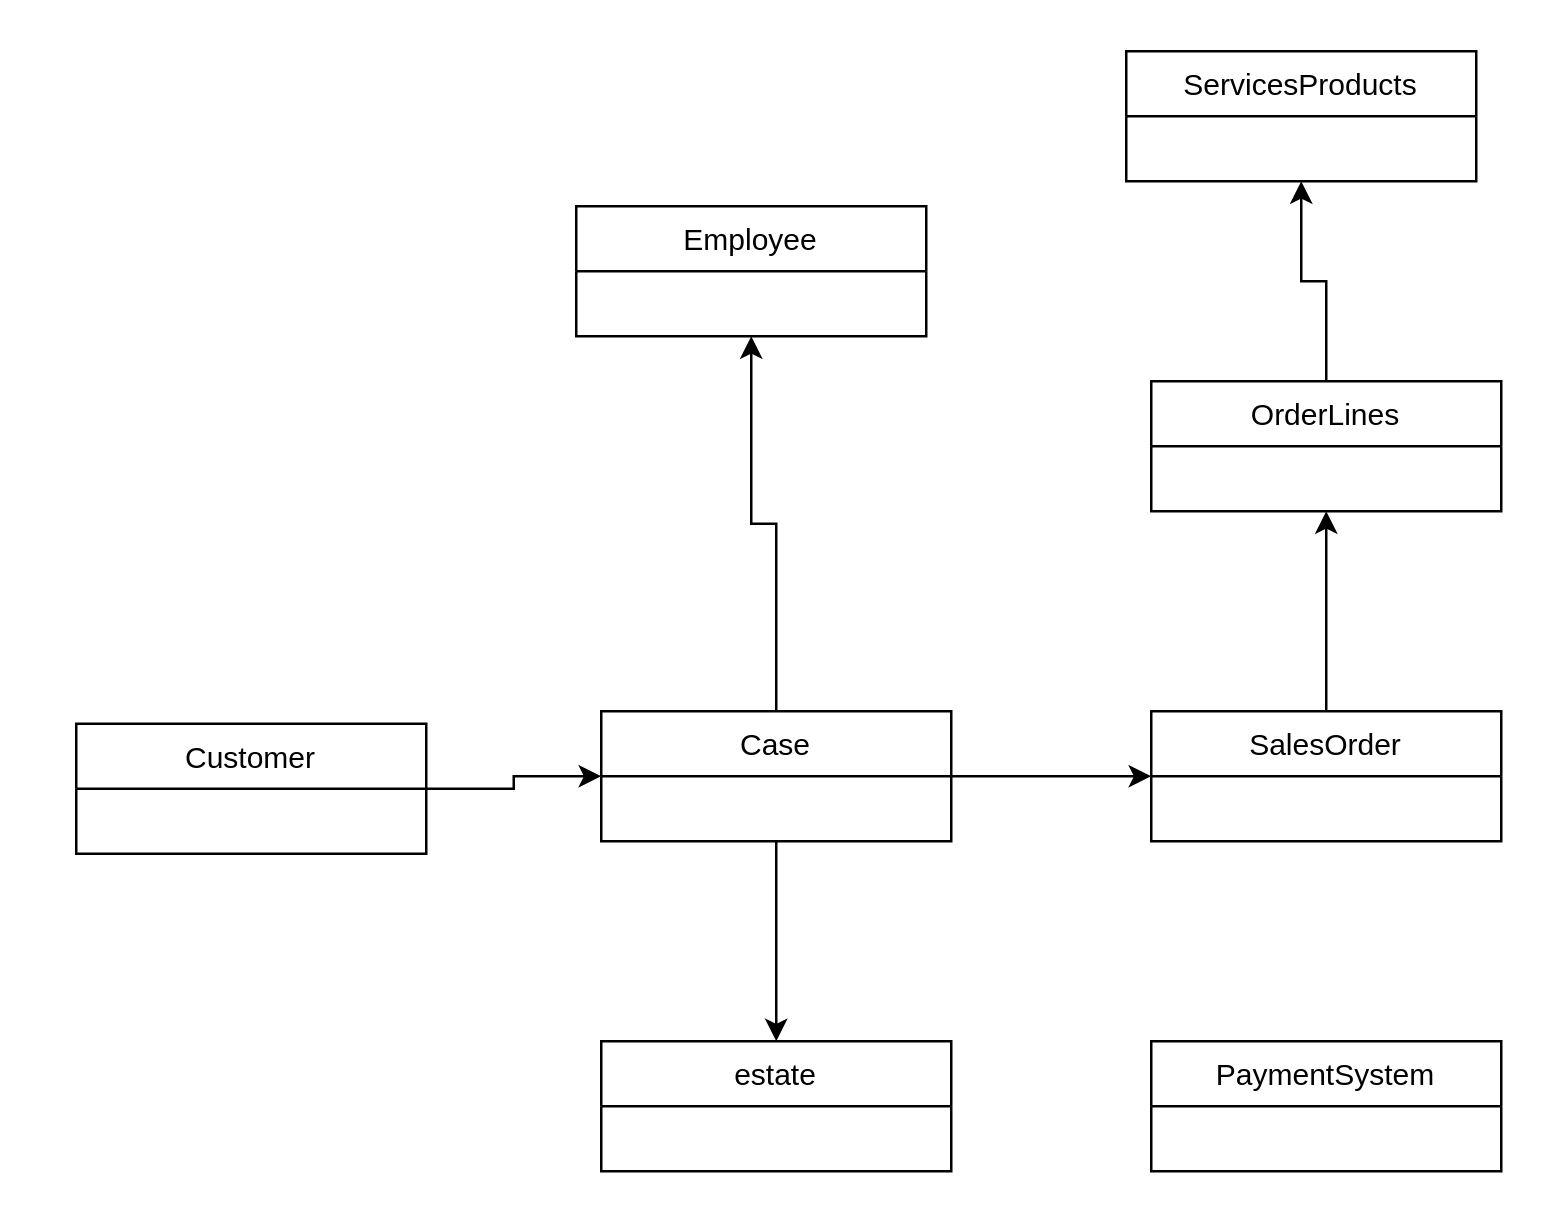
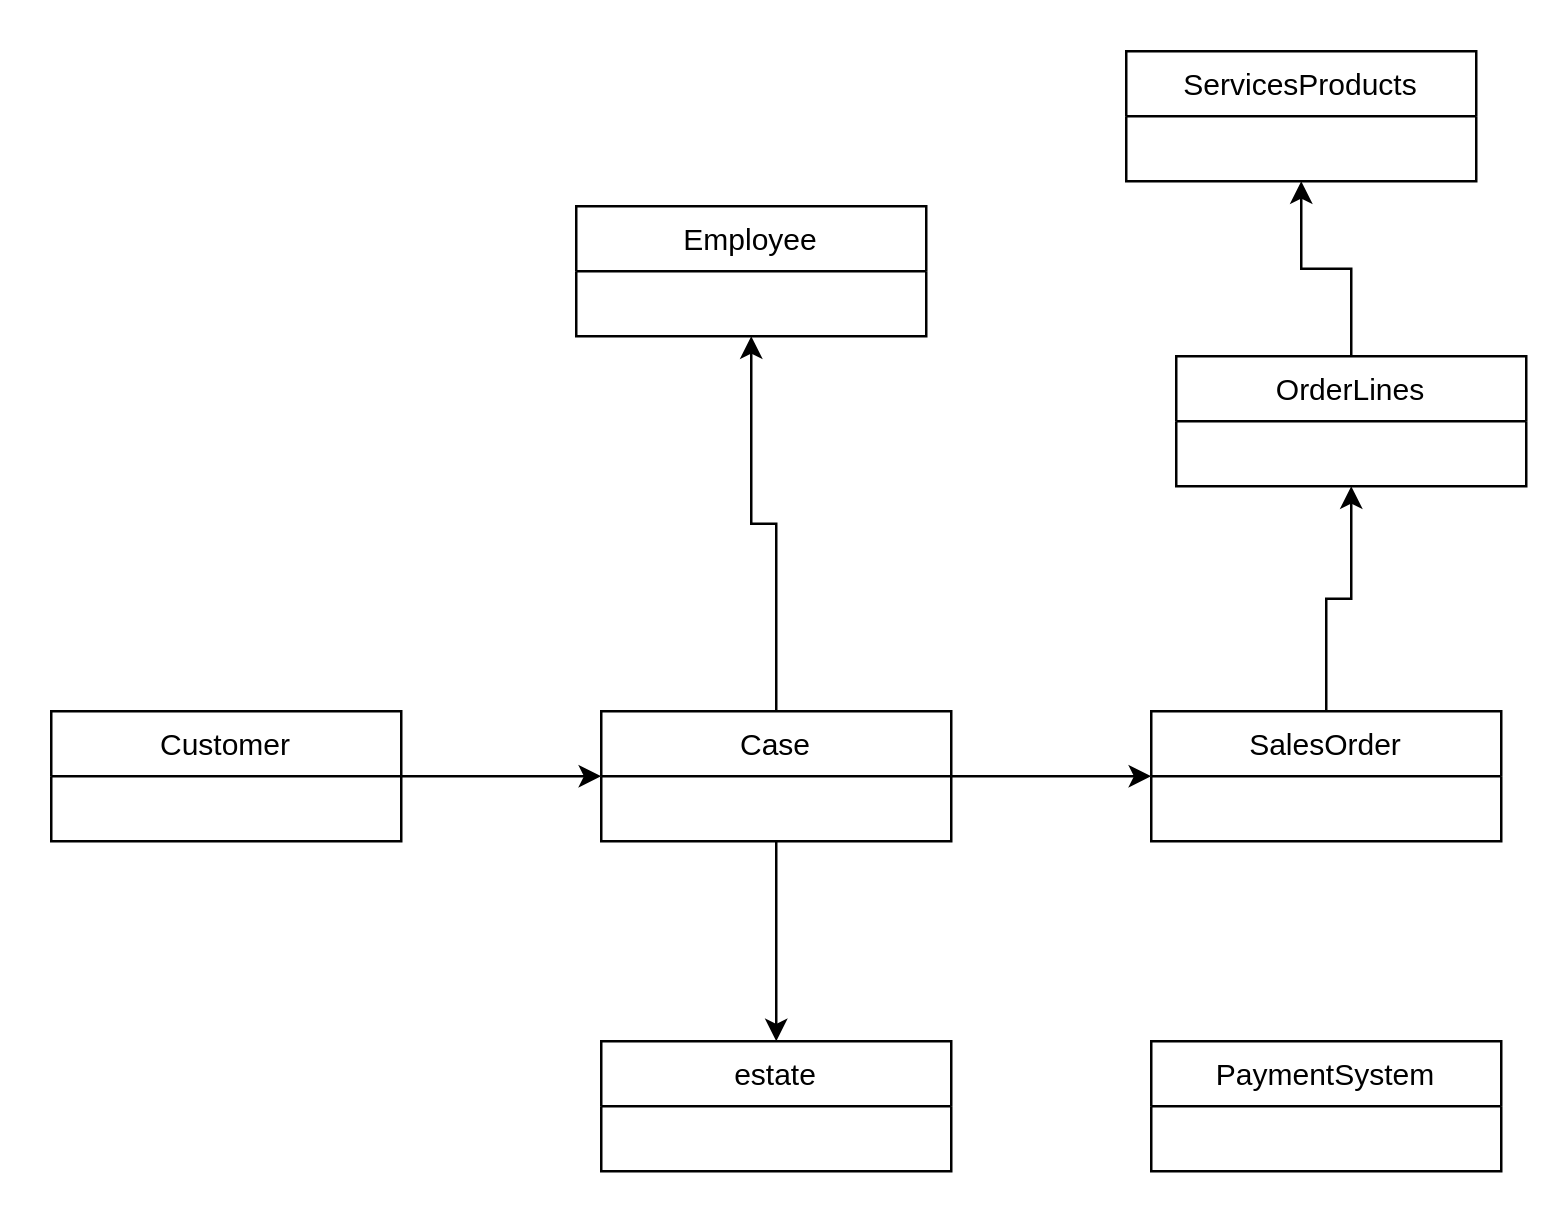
  <mxCell id="0" />
  <mxCell id="1" parent="0" />
  <mxCell id="2" value="" style="edgeStyle=orthogonalEdgeStyle;rounded=0;orthogonalLoop=1;jettySize=auto;html=1;" edge="1" parent="1" source="3" target="7"><mxGeometry relative="1" as="geometry" /></mxCell>
- <mxCell id="3" value="Customer" style="swimlane;fontStyle=0;childLayout=stackLayout;horizontal=1;startSize=26;fillColor=none;horizontalStack=0;resizeParent=1;resizeParentMax=0;resizeLast=0;collapsible=1;marginBottom=0;" vertex="1" parent="1"><mxGeometry x="30" y="289" width="140" height="52" as="geometry" /></mxCell>
+ <mxCell id="3" value="Customer" style="swimlane;fontStyle=0;childLayout=stackLayout;horizontal=1;startSize=26;fillColor=none;horizontalStack=0;resizeParent=1;resizeParentMax=0;resizeLast=0;collapsible=1;marginBottom=0;" vertex="1" parent="1"><mxGeometry x="20" y="284" width="140" height="52" as="geometry" /></mxCell>
  <mxCell id="4" value="" style="edgeStyle=orthogonalEdgeStyle;rounded=0;orthogonalLoop=1;jettySize=auto;html=1;" edge="1" parent="1" source="7" target="8"><mxGeometry relative="1" as="geometry" /></mxCell>
  <mxCell id="5" value="" style="edgeStyle=orthogonalEdgeStyle;rounded=0;orthogonalLoop=1;jettySize=auto;html=1;" edge="1" parent="1" source="7" target="10"><mxGeometry relative="1" as="geometry" /></mxCell>
  <mxCell id="6" value="" style="edgeStyle=orthogonalEdgeStyle;rounded=0;orthogonalLoop=1;jettySize=auto;html=1;" edge="1" parent="1" source="7" target="15"><mxGeometry relative="1" as="geometry" /></mxCell>
  <mxCell id="7" value="Case" style="swimlane;fontStyle=0;childLayout=stackLayout;horizontal=1;startSize=26;fillColor=none;horizontalStack=0;resizeParent=1;resizeParentMax=0;resizeLast=0;collapsible=1;marginBottom=0;" vertex="1" parent="1"><mxGeometry x="240" y="284" width="140" height="52" as="geometry" /></mxCell>
  <mxCell id="8" value="Employee" style="swimlane;fontStyle=0;childLayout=stackLayout;horizontal=1;startSize=26;fillColor=none;horizontalStack=0;resizeParent=1;resizeParentMax=0;resizeLast=0;collapsible=1;marginBottom=0;" vertex="1" parent="1"><mxGeometry x="230" y="82" width="140" height="52" as="geometry" /></mxCell>
  <mxCell id="9" value="" style="edgeStyle=orthogonalEdgeStyle;rounded=0;orthogonalLoop=1;jettySize=auto;html=1;" edge="1" parent="1" source="10" target="13"><mxGeometry relative="1" as="geometry" /></mxCell>
  <mxCell id="10" value="SalesOrder" style="swimlane;fontStyle=0;childLayout=stackLayout;horizontal=1;startSize=26;fillColor=none;horizontalStack=0;resizeParent=1;resizeParentMax=0;resizeLast=0;collapsible=1;marginBottom=0;" vertex="1" parent="1"><mxGeometry x="460" y="284" width="140" height="52" as="geometry" /></mxCell>
  <mxCell id="11" value="PaymentSystem" style="swimlane;fontStyle=0;childLayout=stackLayout;horizontal=1;startSize=26;fillColor=none;horizontalStack=0;resizeParent=1;resizeParentMax=0;resizeLast=0;collapsible=1;marginBottom=0;" vertex="1" parent="1"><mxGeometry x="460" y="416" width="140" height="52" as="geometry" /></mxCell>
  <mxCell id="12" value="" style="edgeStyle=orthogonalEdgeStyle;rounded=0;orthogonalLoop=1;jettySize=auto;html=1;" edge="1" parent="1" source="13" target="14"><mxGeometry relative="1" as="geometry" /></mxCell>
- <mxCell id="13" value="OrderLines" style="swimlane;fontStyle=0;childLayout=stackLayout;horizontal=1;startSize=26;fillColor=none;horizontalStack=0;resizeParent=1;resizeParentMax=0;resizeLast=0;collapsible=1;marginBottom=0;" vertex="1" parent="1"><mxGeometry x="460" y="152" width="140" height="52" as="geometry" /></mxCell>
+ <mxCell id="13" value="OrderLines" style="swimlane;fontStyle=0;childLayout=stackLayout;horizontal=1;startSize=26;fillColor=none;horizontalStack=0;resizeParent=1;resizeParentMax=0;resizeLast=0;collapsible=1;marginBottom=0;" vertex="1" parent="1"><mxGeometry x="470" y="142" width="140" height="52" as="geometry" /></mxCell>
  <mxCell id="14" value="ServicesProducts" style="swimlane;fontStyle=0;childLayout=stackLayout;horizontal=1;startSize=26;fillColor=none;horizontalStack=0;resizeParent=1;resizeParentMax=0;resizeLast=0;collapsible=1;marginBottom=0;" vertex="1" parent="1"><mxGeometry x="450" y="20" width="140" height="52" as="geometry" /></mxCell>
  <mxCell id="15" value="estate" style="swimlane;fontStyle=0;childLayout=stackLayout;horizontal=1;startSize=26;fillColor=none;horizontalStack=0;resizeParent=1;resizeParentMax=0;resizeLast=0;collapsible=1;marginBottom=0;" vertex="1" parent="1"><mxGeometry x="240" y="416" width="140" height="52" as="geometry" /></mxCell>
